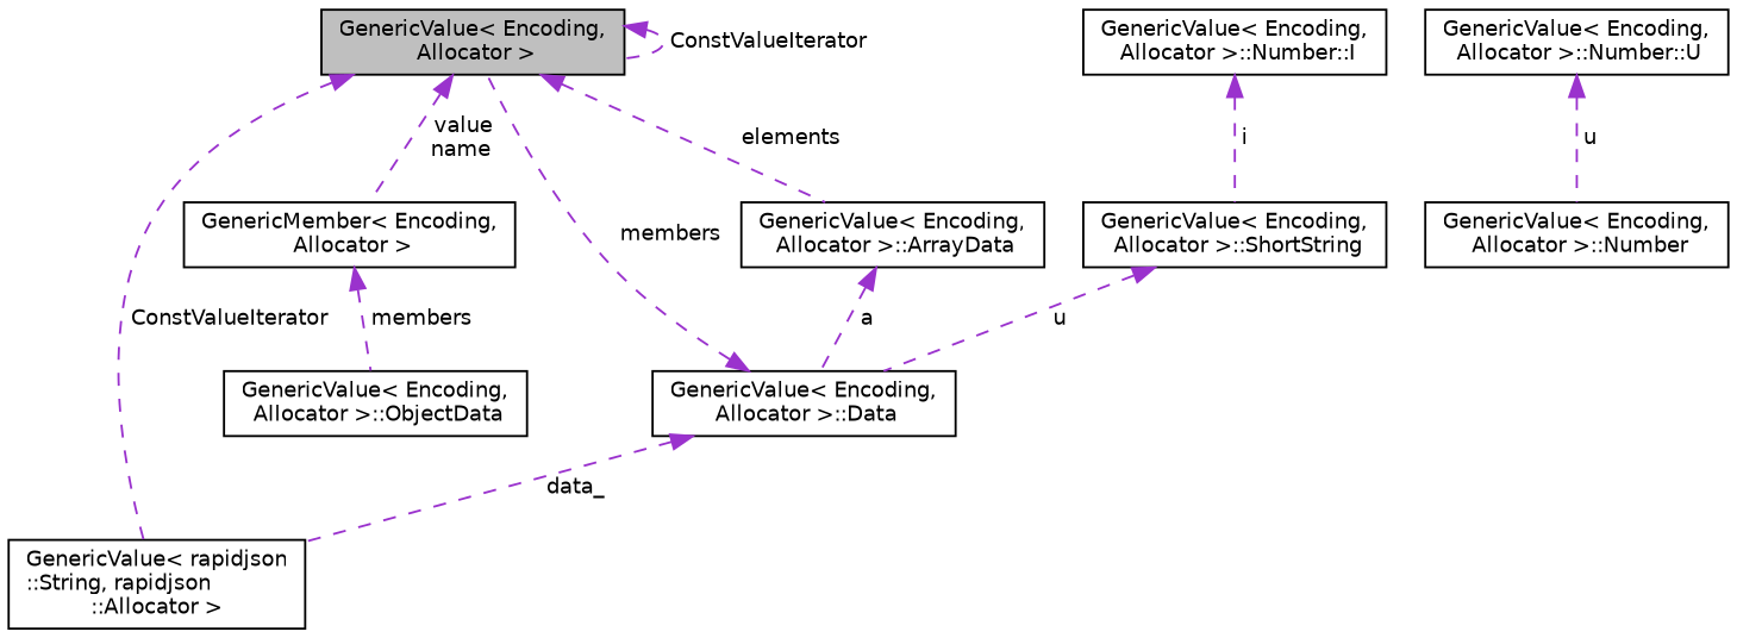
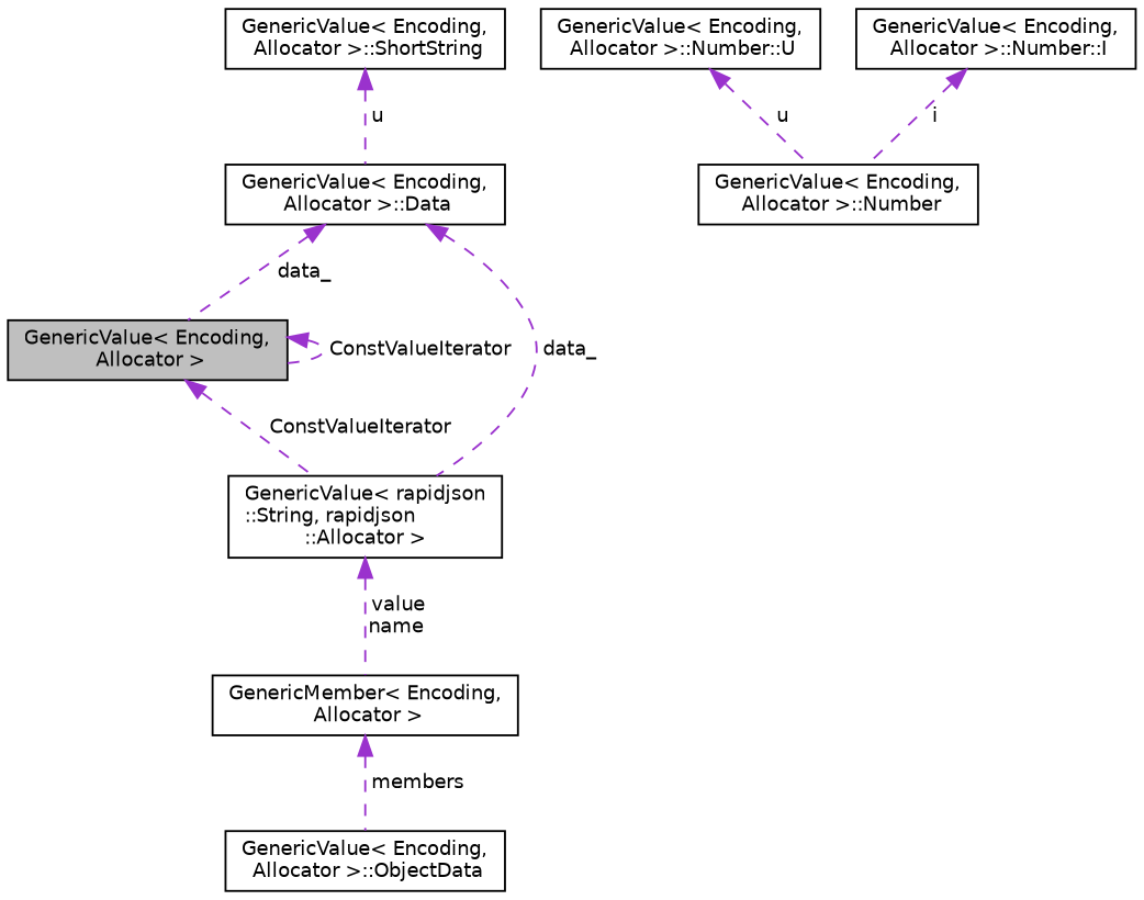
  digraph {
    rankdir=TB
    node [color=black fillcolor=white fontname=Helvetica fontsize=10 shape=record style=filled]
    edge [color=darkorchid3 dir=back fontname=Helvetica fontsize=10 labelfontname=Helvetica labelfontsize=10 style=dashed]
    n1 [fillcolor=grey75 fontcolor=black height=0.2 label="GenericValue\< Encoding,\l Allocator \>" width=0.4]
-   n2 [height=0.2 label="GenericValue\< Encoding,\l Allocator \>::ArrayData" width=0.4]
    n3 [height=0.2 label="GenericValue\< rapidjson\l::String, rapidjson\l::Allocator \>" width=0.4]
    n4 [height=0.2 label="GenericValue\< Encoding,\l Allocator \>::Data" width=0.4]
    n5 [height=0.2 label="GenericMember\< Encoding,\l Allocator \>" width=0.4]
    n6 [height=0.2 label="GenericValue\< Encoding,\l Allocator \>::ObjectData" width=0.4]
    n7 [height=0.2 label="GenericValue\< Encoding,\l Allocator \>::Number" width=0.4]
    n8 [height=0.2 label="GenericValue\< Encoding,\l Allocator \>::Number::U" width=0.4]
    n9 [height=0.2 label="GenericValue\< Encoding,\l Allocator \>::Number::I" width=0.4]
    n10 [height=0.2 label="GenericValue\< Encoding,\l Allocator \>::ShortString" width=0.4]
    n1 -> n1 [label=" ConstValueIterator"]
-   n1 -> n2 [label=" elements"]
    n1 -> n3 [label=" ConstValueIterator"]
-   n2 -> n4 [label=" a"]
-   n1 -> n5 [label=" value\nname"]
-   n4 -> n1 [label=" members"]
+   n3 -> n5 [label=" value\nname"]
+   n4 -> n1 [label=" data_"]
    n4 -> n3 [label=" data_"]
    n5 -> n6 [label=" members"]
    n8 -> n7 [label=" u"]
-   n9 -> n10 [label=" i"]
+   n9 -> n7 [label=" i"]
    n10 -> n4 [label=" u"]
  }
